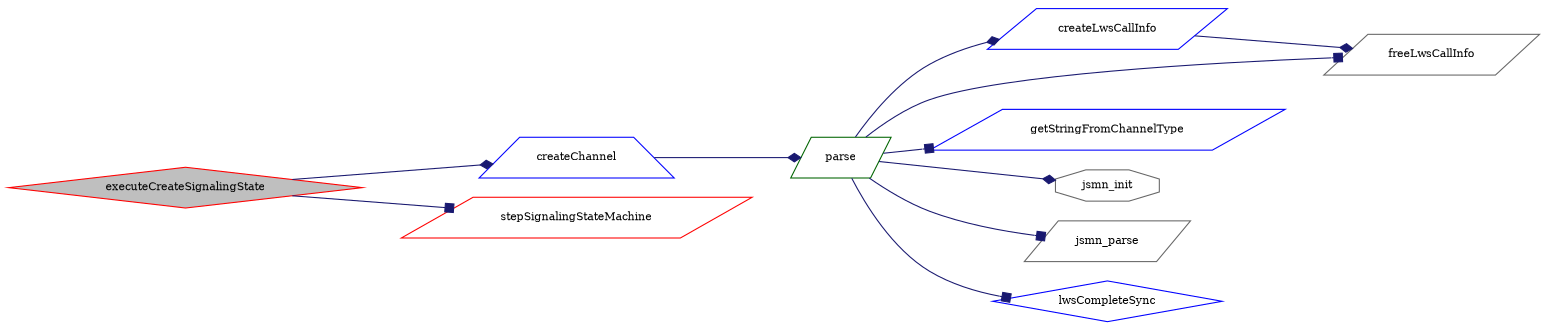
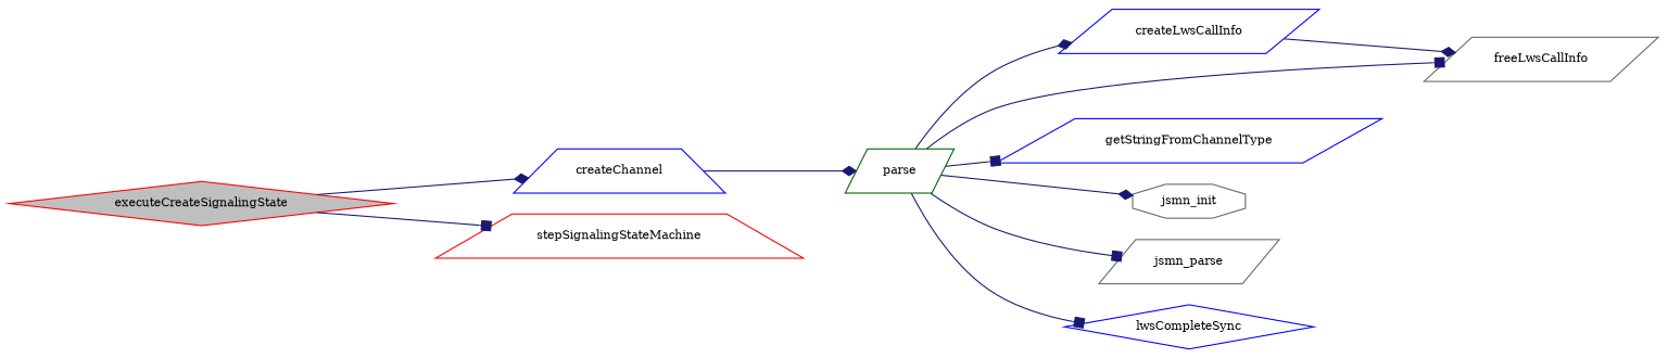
  digraph {
    fontname="DejaVu Serif"
    rankdir=LR
    node [color=blue fillcolor=white fontname="DejaVu Serif" fontsize=10 shape=parallelogram style=filled]
    edge [arrowhead=diamond color=midnightblue fontname="DejaVu Serif" fontsize=10 labelfontname=Helvetica labelfontsize=10 style=solid]
    n1 [color=red fillcolor=grey75 fontcolor=black height=0.2 label=executeCreateSignalingState shape=diamond width=0.4]
    n2 [height=0.2 label=createChannel shape=trapezium width=0.4]
-   n3 [color=red height=0.2 label=stepSignalingStateMachine width=0.4]
+   n3 [color=red height=0.2 label=stepSignalingStateMachine shape=trapezium width=0.4]
    n4 [color=darkgreen height=0.2 label=parse width=0.4]
    n5 [height=0.2 label=createLwsCallInfo width=0.4]
    n6 [color=gray40 height=0.2 label=freeLwsCallInfo width=0.4]
    n7 [height=0.2 label=getStringFromChannelType width=0.4]
    n8 [color=gray40 height=0.2 label=jsmn_init shape=octagon width=0.4]
    n9 [color=gray40 height=0.2 label=jsmn_parse width=0.4]
    n10 [height=0.2 label=lwsCompleteSync shape=diamond width=0.4]
    n1 -> n2
    n1 -> n3 [arrowhead=box]
    n2 -> n4
    n4 -> n5
    n4 -> n6 [arrowhead=box]
    n4 -> n7 [arrowhead=box]
    n4 -> n8
    n4 -> n9 [arrowhead=box]
    n4 -> n10 [arrowhead=box]
    n5 -> n6
  }
